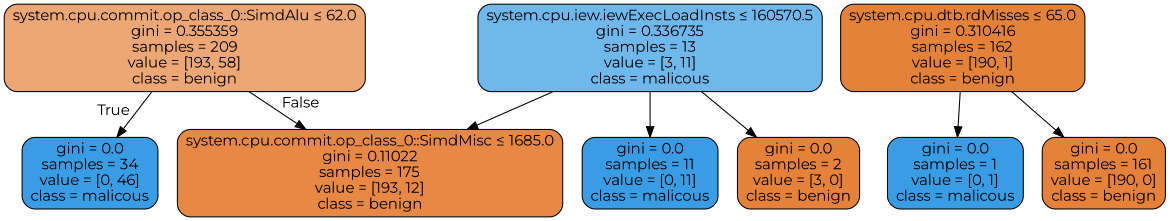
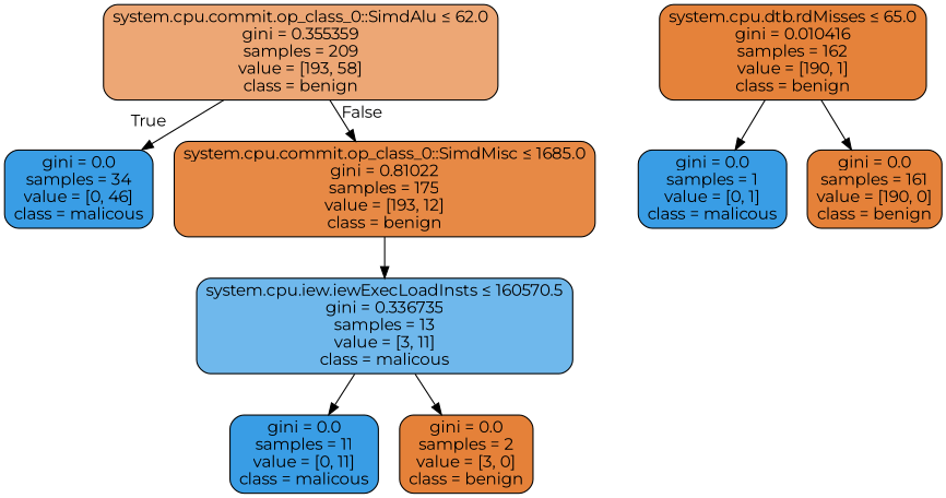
  digraph {
    fontname=Montserrat
    node [color=black fillcolor="#399de5" fontname=Montserrat shape=box style="filled, rounded"]
    edge [fontname=Montserrat]
    n1 [fillcolor="#eda775" label=<system.cpu.commit.op_class_0::SimdAlu &le; 62.0<br/>gini = 0.355359<br/>samples = 209<br/>value = [193, 58]<br/>class = benign>]
    n2 [label=<gini = 0.0<br/>samples = 34<br/>value = [0, 46]<br/>class = malicous>]
-   n3 [fillcolor="#e78945" label=<system.cpu.commit.op_class_0::SimdMisc &le; 1685.0<br/>gini = 0.11022<br/>samples = 175<br/>value = [193, 12]<br/>class = benign>]
+   n3 [fillcolor="#e78945" label=<system.cpu.commit.op_class_0::SimdMisc &le; 1685.0<br/>gini = 0.81022<br/>samples = 175<br/>value = [193, 12]<br/>class = benign>]
    n4 [fillcolor="#6fb8ec" label=<system.cpu.iew.iewExecLoadInsts &le; 160570.5<br/>gini = 0.336735<br/>samples = 13<br/>value = [3, 11]<br/>class = malicous>]
-   n5 [fillcolor="#e5823a" label=<system.cpu.dtb.rdMisses &le; 65.0<br/>gini = 0.310416<br/>samples = 162<br/>value = [190, 1]<br/>class = benign>]
+   n5 [fillcolor="#e5823a" label=<system.cpu.dtb.rdMisses &le; 65.0<br/>gini = 0.010416<br/>samples = 162<br/>value = [190, 1]<br/>class = benign>]
    n6 [label=<gini = 0.0<br/>samples = 1<br/>value = [0, 1]<br/>class = malicous>]
    n7 [fillcolor="#e58139" label=<gini = 0.0<br/>samples = 161<br/>value = [190, 0]<br/>class = benign>]
    n8 [label=<gini = 0.0<br/>samples = 11<br/>value = [0, 11]<br/>class = malicous>]
    n9 [fillcolor="#e58139" label=<gini = 0.0<br/>samples = 2<br/>value = [3, 0]<br/>class = benign>]
    n1 -> n2 [headlabel=True labelangle=45 labeldistance=2.5]
    n1 -> n3 [headlabel=False labelangle=-45 labeldistance=2.5]
-   n4 -> n3
+   n3 -> n4
    n4 -> n8
    n4 -> n9
    n5 -> n6
    n5 -> n7
  }
